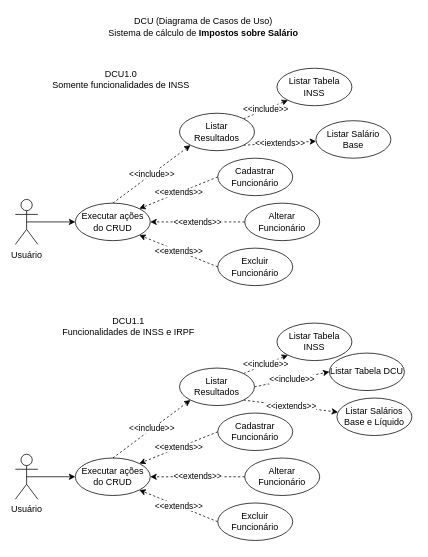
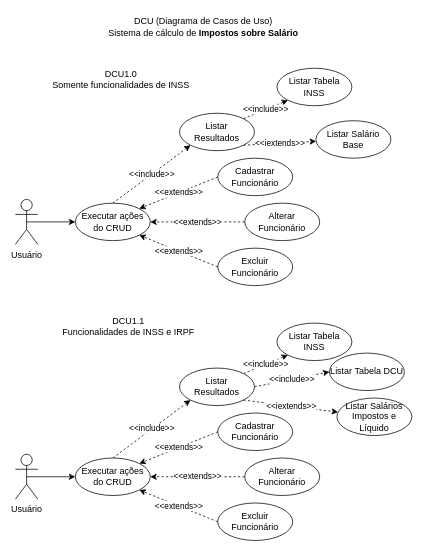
  <mxCell id="0" />
  <mxCell id="1" parent="0" />
  <mxCell id="2" value="DCU (Diagrama de Casos de Uso)&lt;br&gt;Sistema de cálculo de &lt;b&gt;Impostos sobre Salário&lt;/b&gt;" style="text;html=1;strokeColor=none;fillColor=none;align=center;verticalAlign=middle;whiteSpace=wrap;rounded=0;" vertex="1" parent="1"><mxGeometry x="91" y="20" width="360" height="30" as="geometry" /></mxCell>
  <mxCell id="3" style="edgeStyle=none;rounded=0;orthogonalLoop=1;jettySize=auto;html=1;exitX=0.5;exitY=0.5;exitDx=0;exitDy=0;exitPerimeter=0;entryX=0;entryY=0.5;entryDx=0;entryDy=0;" edge="1" parent="1" source="4" target="15"><mxGeometry relative="1" as="geometry" /></mxCell>
  <mxCell id="4" value="Usuário" style="shape=umlActor;verticalLabelPosition=bottom;verticalAlign=top;html=1;outlineConnect=0;" vertex="1" parent="1"><mxGeometry x="20" y="265" width="30" height="60" as="geometry" /></mxCell>
  <mxCell id="5" value="&amp;lt;&amp;lt;extends&amp;gt;&amp;gt;" style="edgeStyle=none;rounded=0;orthogonalLoop=1;jettySize=auto;html=1;exitX=0;exitY=0.5;exitDx=0;exitDy=0;entryX=1;entryY=0;entryDx=0;entryDy=0;dashed=1;" edge="1" parent="1" source="6" target="15"><mxGeometry relative="1" as="geometry" /></mxCell>
  <mxCell id="6" value="Cadastrar Funcionário" style="ellipse;whiteSpace=wrap;html=1;" vertex="1" parent="1"><mxGeometry x="290" y="210" width="100" height="50" as="geometry" /></mxCell>
  <mxCell id="7" value="&amp;lt;&amp;lt;include&amp;gt;&amp;gt;" style="edgeStyle=none;rounded=0;orthogonalLoop=1;jettySize=auto;html=1;exitX=1;exitY=0;exitDx=0;exitDy=0;entryX=0;entryY=1;entryDx=0;entryDy=0;dashed=1;" edge="1" parent="1" source="9" target="16"><mxGeometry relative="1" as="geometry" /></mxCell>
  <mxCell id="8" value="&amp;lt;&amp;lt;iextends&amp;gt;&amp;gt;" style="edgeStyle=none;rounded=0;orthogonalLoop=1;jettySize=auto;html=1;exitX=1;exitY=1;exitDx=0;exitDy=0;dashed=1;" edge="1" parent="1" source="9" target="17"><mxGeometry relative="1" as="geometry" /></mxCell>
  <mxCell id="9" value="Listar&lt;br&gt;Resultados" style="ellipse;whiteSpace=wrap;html=1;" vertex="1" parent="1"><mxGeometry x="239" y="150" width="100" height="50" as="geometry" /></mxCell>
  <mxCell id="10" value="&amp;lt;&amp;lt;extends&amp;gt;&amp;gt;" style="edgeStyle=none;rounded=0;orthogonalLoop=1;jettySize=auto;html=1;exitX=0;exitY=0.5;exitDx=0;exitDy=0;entryX=1;entryY=1;entryDx=0;entryDy=0;dashed=1;" edge="1" parent="1" source="11" target="15"><mxGeometry relative="1" as="geometry" /></mxCell>
  <mxCell id="11" value="Excluir&lt;br&gt;Funcionário" style="ellipse;whiteSpace=wrap;html=1;" vertex="1" parent="1"><mxGeometry x="290" y="330" width="100" height="50" as="geometry" /></mxCell>
  <mxCell id="12" value="&amp;lt;&amp;lt;extends&amp;gt;&amp;gt;" style="edgeStyle=none;rounded=0;orthogonalLoop=1;jettySize=auto;html=1;exitX=0;exitY=0.5;exitDx=0;exitDy=0;entryX=1;entryY=0.5;entryDx=0;entryDy=0;dashed=1;" edge="1" parent="1" source="13" target="15"><mxGeometry relative="1" as="geometry" /></mxCell>
  <mxCell id="13" value="Alterar&lt;br&gt;Funcionário" style="ellipse;whiteSpace=wrap;html=1;" vertex="1" parent="1"><mxGeometry x="326" y="270" width="100" height="50" as="geometry" /></mxCell>
  <mxCell id="14" value="&amp;lt;&amp;lt;include&amp;gt;&amp;gt;" style="rounded=0;orthogonalLoop=1;jettySize=auto;html=1;exitX=0.5;exitY=0;exitDx=0;exitDy=0;entryX=0;entryY=1;entryDx=0;entryDy=0;dashed=1;" edge="1" parent="1" source="15" target="9"><mxGeometry relative="1" as="geometry" /></mxCell>
  <mxCell id="15" value="Executar ações do CRUD" style="ellipse;whiteSpace=wrap;html=1;" vertex="1" parent="1"><mxGeometry x="100" y="270" width="100" height="50" as="geometry" /></mxCell>
  <mxCell id="16" value="Listar Tabela INSS" style="ellipse;whiteSpace=wrap;html=1;" vertex="1" parent="1"><mxGeometry x="369" y="90" width="100" height="50" as="geometry" /></mxCell>
  <mxCell id="17" value="Listar Salário Base" style="ellipse;whiteSpace=wrap;html=1;" vertex="1" parent="1"><mxGeometry x="421" y="160" width="100" height="50" as="geometry" /></mxCell>
  <mxCell id="18" style="edgeStyle=none;rounded=0;orthogonalLoop=1;jettySize=auto;html=1;exitX=0.5;exitY=0.5;exitDx=0;exitDy=0;exitPerimeter=0;entryX=0;entryY=0.5;entryDx=0;entryDy=0;" edge="1" source="19" target="31" parent="1"><mxGeometry relative="1" as="geometry" /></mxCell>
  <mxCell id="19" value="Usuário" style="shape=umlActor;verticalLabelPosition=bottom;verticalAlign=top;html=1;outlineConnect=0;" vertex="1" parent="1"><mxGeometry x="20" y="605" width="30" height="60" as="geometry" /></mxCell>
  <mxCell id="20" value="&amp;lt;&amp;lt;extends&amp;gt;&amp;gt;" style="edgeStyle=none;rounded=0;orthogonalLoop=1;jettySize=auto;html=1;exitX=0;exitY=0.5;exitDx=0;exitDy=0;entryX=1;entryY=0;entryDx=0;entryDy=0;dashed=1;" edge="1" source="21" target="31" parent="1"><mxGeometry relative="1" as="geometry" /></mxCell>
  <mxCell id="21" value="Cadastrar Funcionário" style="ellipse;whiteSpace=wrap;html=1;" vertex="1" parent="1"><mxGeometry x="290" y="550" width="100" height="50" as="geometry" /></mxCell>
  <mxCell id="22" value="&amp;lt;&amp;lt;include&amp;gt;&amp;gt;" style="edgeStyle=none;rounded=0;orthogonalLoop=1;jettySize=auto;html=1;exitX=1;exitY=0;exitDx=0;exitDy=0;entryX=0;entryY=1;entryDx=0;entryDy=0;dashed=1;" edge="1" source="25" target="32" parent="1"><mxGeometry relative="1" as="geometry" /></mxCell>
  <mxCell id="23" value="&amp;lt;&amp;lt;include&amp;gt;&amp;gt;" style="edgeStyle=none;rounded=0;orthogonalLoop=1;jettySize=auto;html=1;exitX=1;exitY=0.5;exitDx=0;exitDy=0;entryX=0;entryY=0.5;entryDx=0;entryDy=0;dashed=1;" edge="1" source="25" target="33" parent="1"><mxGeometry relative="1" as="geometry" /></mxCell>
  <mxCell id="24" value="&amp;lt;&amp;lt;iextends&amp;gt;&amp;gt;" style="edgeStyle=none;rounded=0;orthogonalLoop=1;jettySize=auto;html=1;exitX=1;exitY=1;exitDx=0;exitDy=0;dashed=1;" edge="1" source="25" target="34" parent="1"><mxGeometry relative="1" as="geometry" /></mxCell>
  <mxCell id="25" value="Listar&lt;br&gt;Resultados" style="ellipse;whiteSpace=wrap;html=1;" vertex="1" parent="1"><mxGeometry x="239" y="490" width="100" height="50" as="geometry" /></mxCell>
  <mxCell id="26" value="&amp;lt;&amp;lt;extends&amp;gt;&amp;gt;" style="edgeStyle=none;rounded=0;orthogonalLoop=1;jettySize=auto;html=1;exitX=0;exitY=0.5;exitDx=0;exitDy=0;entryX=1;entryY=1;entryDx=0;entryDy=0;dashed=1;" edge="1" source="27" target="31" parent="1"><mxGeometry relative="1" as="geometry" /></mxCell>
  <mxCell id="27" value="Excluir&lt;br&gt;Funcionário" style="ellipse;whiteSpace=wrap;html=1;" vertex="1" parent="1"><mxGeometry x="290" y="670" width="100" height="50" as="geometry" /></mxCell>
  <mxCell id="28" value="&amp;lt;&amp;lt;extends&amp;gt;&amp;gt;" style="edgeStyle=none;rounded=0;orthogonalLoop=1;jettySize=auto;html=1;exitX=0;exitY=0.5;exitDx=0;exitDy=0;entryX=1;entryY=0.5;entryDx=0;entryDy=0;dashed=1;" edge="1" source="29" target="31" parent="1"><mxGeometry relative="1" as="geometry" /></mxCell>
  <mxCell id="29" value="Alterar&lt;br&gt;Funcionário" style="ellipse;whiteSpace=wrap;html=1;" vertex="1" parent="1"><mxGeometry x="326" y="610" width="100" height="50" as="geometry" /></mxCell>
  <mxCell id="30" value="&amp;lt;&amp;lt;include&amp;gt;&amp;gt;" style="rounded=0;orthogonalLoop=1;jettySize=auto;html=1;exitX=0.5;exitY=0;exitDx=0;exitDy=0;entryX=0;entryY=1;entryDx=0;entryDy=0;dashed=1;" edge="1" source="31" target="25" parent="1"><mxGeometry relative="1" as="geometry" /></mxCell>
  <mxCell id="31" value="Executar ações do CRUD" style="ellipse;whiteSpace=wrap;html=1;" vertex="1" parent="1"><mxGeometry x="100" y="610" width="100" height="50" as="geometry" /></mxCell>
  <mxCell id="32" value="Listar Tabela INSS" style="ellipse;whiteSpace=wrap;html=1;" vertex="1" parent="1"><mxGeometry x="369" y="430" width="100" height="50" as="geometry" /></mxCell>
  <mxCell id="33" value="Listar Tabela DCU" style="ellipse;whiteSpace=wrap;html=1;" vertex="1" parent="1"><mxGeometry x="439" y="470" width="100" height="50" as="geometry" /></mxCell>
- <mxCell id="34" value="Listar Salários Base e Líquido" style="ellipse;whiteSpace=wrap;html=1;" vertex="1" parent="1"><mxGeometry x="449" y="530" width="100" height="50" as="geometry" /></mxCell>
+ <mxCell id="34" value="Listar Salários Impostos e Líquido" style="ellipse;whiteSpace=wrap;html=1;" vertex="1" parent="1"><mxGeometry x="449" y="530" width="100" height="50" as="geometry" /></mxCell>
  <mxCell id="35" value="DCU1.0&lt;br&gt;Somente funcionalidades de INSS" style="text;html=1;strokeColor=none;fillColor=none;align=center;verticalAlign=middle;whiteSpace=wrap;rounded=0;" vertex="1" parent="1"><mxGeometry x="61" y="90" width="200" height="30" as="geometry" /></mxCell>
  <mxCell id="36" value="DCU1.1&lt;br&gt;Funcionalidades de INSS e IRPF" style="text;html=1;strokeColor=none;fillColor=none;align=center;verticalAlign=middle;whiteSpace=wrap;rounded=0;" vertex="1" parent="1"><mxGeometry x="71" y="420" width="200" height="30" as="geometry" /></mxCell>
